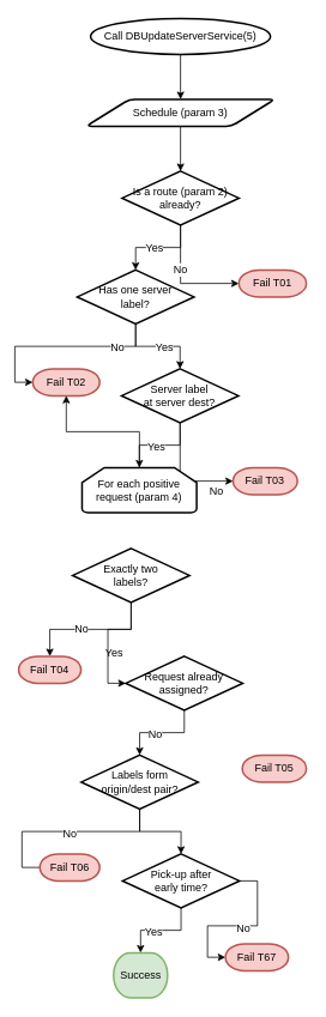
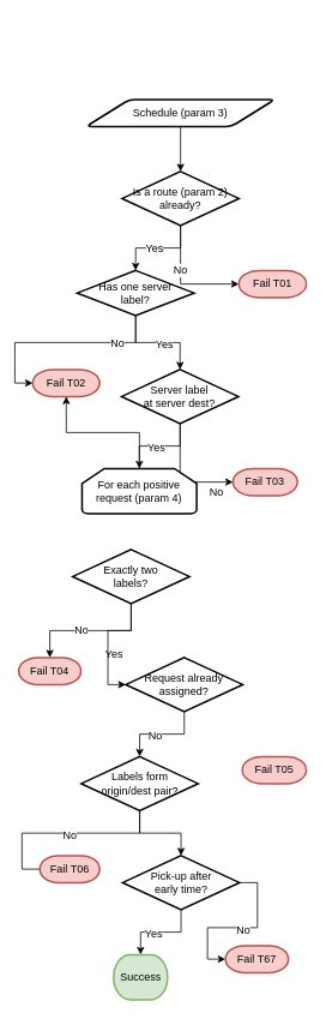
  <mxCell id="0" />
  <mxCell id="1" parent="0" />
  <mxCell id="2" style="edgeStyle=orthogonalEdgeStyle;rounded=0;orthogonalLoop=1;jettySize=auto;html=1;entryX=0.5;entryY=0;entryDx=0;entryDy=0;entryPerimeter=0;" parent="1" source="3" target="10" edge="1"><mxGeometry relative="1" as="geometry" /></mxCell>
  <mxCell id="3" value="Schedule (param 3)" style="shape=parallelogram;html=1;strokeWidth=2;perimeter=parallelogramPerimeter;whiteSpace=wrap;rounded=1;arcSize=12;size=0.23;" parent="1" vertex="1"><mxGeometry x="95" y="110" width="210" height="30" as="geometry" /></mxCell>
- <mxCell id="4" style="edgeStyle=orthogonalEdgeStyle;rounded=0;orthogonalLoop=1;jettySize=auto;html=1;exitX=0.5;exitY=1;exitDx=0;exitDy=0;exitPerimeter=0;entryX=0.5;entryY=0;entryDx=0;entryDy=0;" parent="1" source="5" target="3" edge="1"><mxGeometry relative="1" as="geometry" /></mxCell>
- <mxCell id="5" value="Call DBUpdateServerService(5)" style="strokeWidth=2;html=1;shape=mxgraph.flowchart.start_2;whiteSpace=wrap;" parent="1" vertex="1"><mxGeometry x="100" y="20" width="200" height="40" as="geometry" /></mxCell>
  <mxCell id="6" style="edgeStyle=orthogonalEdgeStyle;rounded=0;orthogonalLoop=1;jettySize=auto;html=1;entryX=0.5;entryY=0;entryDx=0;entryDy=0;entryPerimeter=0;" parent="1" source="10" target="16" edge="1"><mxGeometry relative="1" as="geometry" /></mxCell>
  <mxCell id="7" value="Yes" style="text;html=1;align=center;verticalAlign=middle;resizable=0;points=[];;labelBackgroundColor=#ffffff;" parent="6" vertex="1" connectable="0"><mxGeometry x="0.096" relative="1" as="geometry"><mxPoint as="offset" /></mxGeometry></mxCell>
  <mxCell id="8" style="edgeStyle=orthogonalEdgeStyle;rounded=0;orthogonalLoop=1;jettySize=auto;html=1;entryX=0;entryY=0.5;entryDx=0;entryDy=0;entryPerimeter=0;" parent="1" source="10" target="11" edge="1"><mxGeometry relative="1" as="geometry" /></mxCell>
  <mxCell id="9" value="No" style="text;html=1;align=center;verticalAlign=middle;resizable=0;points=[];;labelBackgroundColor=#ffffff;" parent="8" vertex="1" connectable="0"><mxGeometry x="0.003" y="14" relative="1" as="geometry"><mxPoint x="-0.2" y="-1.2" as="offset" /></mxGeometry></mxCell>
  <mxCell id="10" value="&lt;div&gt;Is a route (param 2) already?&lt;br&gt;&lt;/div&gt;" style="strokeWidth=2;html=1;shape=mxgraph.flowchart.decision;whiteSpace=wrap;" parent="1" vertex="1"><mxGeometry x="135" y="190" width="130" height="60" as="geometry" /></mxCell>
  <mxCell id="11" value="Fail T01" style="strokeWidth=2;html=1;shape=mxgraph.flowchart.terminator;whiteSpace=wrap;fillColor=#f8cecc;strokeColor=#b85450;" parent="1" vertex="1"><mxGeometry x="264.94" y="300" width="75.06" height="30" as="geometry" /></mxCell>
  <mxCell id="12" style="edgeStyle=orthogonalEdgeStyle;rounded=0;orthogonalLoop=1;jettySize=auto;html=1;entryX=0.5;entryY=0;entryDx=0;entryDy=0;entryPerimeter=0;" parent="1" source="16" target="22" edge="1"><mxGeometry relative="1" as="geometry" /></mxCell>
  <mxCell id="13" value="Yes" style="text;html=1;align=center;verticalAlign=middle;resizable=0;points=[];;labelBackgroundColor=#ffffff;" parent="12" vertex="1" connectable="0"><mxGeometry x="0.121" y="-1" relative="1" as="geometry"><mxPoint as="offset" /></mxGeometry></mxCell>
  <mxCell id="14" style="edgeStyle=orthogonalEdgeStyle;rounded=0;orthogonalLoop=1;jettySize=auto;html=1;entryX=0;entryY=0.5;entryDx=0;entryDy=0;entryPerimeter=0;" parent="1" source="16" target="17" edge="1"><mxGeometry relative="1" as="geometry" /></mxCell>
  <mxCell id="15" value="No" style="text;html=1;align=center;verticalAlign=middle;resizable=0;points=[];;labelBackgroundColor=#ffffff;" parent="14" vertex="1" connectable="0"><mxGeometry x="0.129" relative="1" as="geometry"><mxPoint x="78.6" as="offset" /></mxGeometry></mxCell>
- <mxCell id="16" value="&lt;div&gt;Has one server &lt;br&gt;&lt;/div&gt;&lt;div&gt;label?&lt;br&gt;&lt;/div&gt;" style="strokeWidth=2;html=1;shape=mxgraph.flowchart.decision;whiteSpace=wrap;" parent="1" vertex="1"><mxGeometry x="85.06" y="300" width="130" height="60" as="geometry" /></mxCell>
+ <mxCell id="16" value="&lt;div&gt;Has one server &lt;br&gt;&lt;/div&gt;&lt;div&gt;label?&lt;br&gt;&lt;/div&gt;" style="strokeWidth=2;html=1;shape=mxgraph.flowchart.decision;whiteSpace=wrap;" parent="1" vertex="1"><mxGeometry x="85.06" y="300" width="130" height="50" as="geometry" /></mxCell>
  <mxCell id="17" value="Fail T02" style="strokeWidth=2;html=1;shape=mxgraph.flowchart.terminator;whiteSpace=wrap;fillColor=#f8cecc;strokeColor=#b85450;" parent="1" vertex="1"><mxGeometry x="35.66" y="410" width="74.34" height="30" as="geometry" /></mxCell>
  <mxCell id="18" style="edgeStyle=orthogonalEdgeStyle;rounded=0;orthogonalLoop=1;jettySize=auto;html=1;entryX=0.5;entryY=0;entryDx=0;entryDy=0;entryPerimeter=0;" parent="1" source="22" target="25" edge="1"><mxGeometry relative="1" as="geometry" /></mxCell>
  <mxCell id="19" value="Yes" style="text;html=1;align=center;verticalAlign=middle;resizable=0;points=[];;labelBackgroundColor=#ffffff;" parent="18" vertex="1" connectable="0"><mxGeometry x="0.101" y="1" relative="1" as="geometry"><mxPoint as="offset" /></mxGeometry></mxCell>
  <mxCell id="20" style="edgeStyle=orthogonalEdgeStyle;rounded=0;orthogonalLoop=1;jettySize=auto;html=1;entryX=0;entryY=0.5;entryDx=0;entryDy=0;entryPerimeter=0;" parent="1" source="22" target="23" edge="1"><mxGeometry relative="1" as="geometry" /></mxCell>
  <mxCell id="21" value="No" style="text;html=1;align=center;verticalAlign=middle;resizable=0;points=[];;labelBackgroundColor=#ffffff;" parent="20" vertex="1" connectable="0"><mxGeometry x="-0.117" y="20" relative="1" as="geometry"><mxPoint x="20" y="21" as="offset" /></mxGeometry></mxCell>
  <mxCell id="22" value="&lt;div&gt;Server label&lt;/div&gt;&lt;div&gt;at server dest?&lt;br&gt;&lt;/div&gt;" style="strokeWidth=2;html=1;shape=mxgraph.flowchart.decision;whiteSpace=wrap;" parent="1" vertex="1"><mxGeometry x="134.46" y="410" width="130" height="60" as="geometry" /></mxCell>
  <mxCell id="23" value="Fail T03" style="strokeWidth=2;html=1;shape=mxgraph.flowchart.terminator;whiteSpace=wrap;fillColor=#f8cecc;strokeColor=#b85450;" parent="1" vertex="1"><mxGeometry x="258.46" y="520" width="71.54" height="30" as="geometry" /></mxCell>
  <mxCell id="24" style="edgeStyle=orthogonalEdgeStyle;rounded=0;orthogonalLoop=1;jettySize=auto;html=1;" parent="1" source="25" target="17" edge="1"><mxGeometry relative="1" as="geometry"><mxPoint x="153.833" y="619.667" as="targetPoint" /></mxGeometry></mxCell>
  <mxCell id="25" value="For each positive request (param 4)" style="strokeWidth=2;html=1;shape=mxgraph.flowchart.loop_limit;whiteSpace=wrap;" parent="1" vertex="1"><mxGeometry x="90.46" y="520" width="127.5" height="50" as="geometry" /></mxCell>
  <mxCell id="26" style="edgeStyle=orthogonalEdgeStyle;rounded=0;orthogonalLoop=1;jettySize=auto;html=1;entryX=0.5;entryY=0;entryDx=0;entryDy=0;entryPerimeter=0;" parent="1" source="30" target="43" edge="1"><mxGeometry relative="1" as="geometry"><mxPoint x="-35.333" y="839.667" as="targetPoint" /></mxGeometry></mxCell>
  <mxCell id="27" value="Yes" style="text;html=1;align=center;verticalAlign=middle;resizable=0;points=[];;labelBackgroundColor=#ffffff;" parent="26" vertex="1" connectable="0"><mxGeometry x="-0.6" relative="1" as="geometry"><mxPoint x="-19.1" y="25.33" as="offset" /></mxGeometry></mxCell>
  <mxCell id="28" style="edgeStyle=orthogonalEdgeStyle;rounded=0;orthogonalLoop=1;jettySize=auto;html=1;exitX=0.5;exitY=1;exitDx=0;exitDy=0;exitPerimeter=0;entryX=0;entryY=0.5;entryDx=0;entryDy=0;entryPerimeter=0;" parent="1" source="30" target="33" edge="1"><mxGeometry relative="1" as="geometry" /></mxCell>
  <mxCell id="29" value="No" style="text;html=1;align=center;verticalAlign=middle;resizable=0;points=[];;labelBackgroundColor=#ffffff;" parent="28" vertex="1" connectable="0"><mxGeometry x="-0.452" y="-1" relative="1" as="geometry"><mxPoint x="-48.6" as="offset" /></mxGeometry></mxCell>
  <mxCell id="30" value="&lt;div&gt;Exactly two&lt;br&gt;&lt;/div&gt;&lt;div&gt;labels?&lt;br&gt;&lt;/div&gt;" style="strokeWidth=2;html=1;shape=mxgraph.flowchart.decision;whiteSpace=wrap;" parent="1" vertex="1"><mxGeometry x="80" y="610" width="130" height="60" as="geometry" /></mxCell>
  <mxCell id="31" style="edgeStyle=orthogonalEdgeStyle;rounded=0;orthogonalLoop=1;jettySize=auto;html=1;entryX=0.5;entryY=0;entryDx=0;entryDy=0;entryPerimeter=0;" parent="1" source="33" target="40" edge="1"><mxGeometry relative="1" as="geometry" /></mxCell>
  <mxCell id="32" value="No" style="text;html=1;align=center;verticalAlign=middle;resizable=0;points=[];;labelBackgroundColor=#ffffff;" parent="31" vertex="1" connectable="0"><mxGeometry x="0.167" y="1" relative="1" as="geometry"><mxPoint as="offset" /></mxGeometry></mxCell>
  <mxCell id="33" value="&lt;div&gt;Request already&lt;/div&gt;&lt;div&gt;assigned?&lt;br&gt;&lt;/div&gt;" style="strokeWidth=2;html=1;shape=mxgraph.flowchart.decision;whiteSpace=wrap;" parent="1" vertex="1"><mxGeometry x="139.17" y="730" width="130" height="60" as="geometry" /></mxCell>
  <mxCell id="34" value="Fail T05" style="strokeWidth=2;html=1;shape=mxgraph.flowchart.terminator;whiteSpace=wrap;fillColor=#f8cecc;strokeColor=#b85450;" parent="1" vertex="1"><mxGeometry x="268.77" y="840" width="71.23" height="30" as="geometry" /></mxCell>
  <mxCell id="35" style="edgeStyle=orthogonalEdgeStyle;rounded=0;orthogonalLoop=1;jettySize=auto;html=1;entryX=0.5;entryY=0;entryDx=0;entryDy=0;entryPerimeter=0;exitX=0.5;exitY=1;exitDx=0;exitDy=0;exitPerimeter=0;" parent="1" source="44" target="42" edge="1"><mxGeometry relative="1" as="geometry" /></mxCell>
  <mxCell id="36" value="Yes" style="text;html=1;align=center;verticalAlign=middle;resizable=0;points=[];;labelBackgroundColor=#ffffff;" parent="35" vertex="1" connectable="0"><mxGeometry x="0.173" y="1" relative="1" as="geometry"><mxPoint as="offset" /></mxGeometry></mxCell>
  <mxCell id="37" style="edgeStyle=orthogonalEdgeStyle;rounded=0;orthogonalLoop=1;jettySize=auto;html=1;entryX=0;entryY=0.5;entryDx=0;entryDy=0;entryPerimeter=0;endArrow=none;" parent="1" source="40" target="41" edge="1"><mxGeometry relative="1" as="geometry" /></mxCell>
  <mxCell id="38" value="No" style="text;html=1;align=center;verticalAlign=middle;resizable=0;points=[];;labelBackgroundColor=#ffffff;" parent="37" vertex="1" connectable="0"><mxGeometry x="-0.044" y="2" relative="1" as="geometry"><mxPoint as="offset" /></mxGeometry></mxCell>
  <mxCell id="39" style="edgeStyle=orthogonalEdgeStyle;rounded=0;orthogonalLoop=1;jettySize=auto;html=1;entryX=0.5;entryY=0;entryDx=0;entryDy=0;entryPerimeter=0;" parent="1" source="40" target="44" edge="1"><mxGeometry relative="1" as="geometry" /></mxCell>
  <mxCell id="40" value="&lt;div&gt;Labels form&lt;/div&gt;&lt;div&gt;origin/dest pair?&lt;br&gt;&lt;/div&gt;" style="strokeWidth=2;html=1;shape=mxgraph.flowchart.decision;whiteSpace=wrap;" parent="1" vertex="1"><mxGeometry x="89.57" y="840" width="130" height="60" as="geometry" /></mxCell>
  <mxCell id="41" value="Fail T06" style="strokeWidth=2;html=1;shape=mxgraph.flowchart.terminator;whiteSpace=wrap;fillColor=#f8cecc;strokeColor=#b85450;" parent="1" vertex="1"><mxGeometry x="43.57" y="950" width="66.43" height="30" as="geometry" /></mxCell>
  <mxCell id="42" value="Success" style="strokeWidth=2;html=1;shape=mxgraph.flowchart.terminator;whiteSpace=wrap;fillColor=#d5e8d4;strokeColor=#82b366;" parent="1" vertex="1"><mxGeometry x="125.57" y="1060" width="60" height="50" as="geometry" /></mxCell>
  <mxCell id="43" value="Fail T04" style="strokeWidth=2;html=1;shape=mxgraph.flowchart.terminator;whiteSpace=wrap;fillColor=#f8cecc;strokeColor=#b85450;" parent="1" vertex="1"><mxGeometry x="20" y="730" width="69.25" height="30" as="geometry" /></mxCell>
  <mxCell id="44" value="&lt;div&gt;Pick-up after&lt;/div&gt;&lt;div&gt;early time?&lt;br&gt;&lt;/div&gt;" style="strokeWidth=2;html=1;shape=mxgraph.flowchart.decision;whiteSpace=wrap;" parent="1" vertex="1"><mxGeometry x="135.57" y="950" width="130" height="60" as="geometry" /></mxCell>
  <mxCell id="45" style="edgeStyle=orthogonalEdgeStyle;rounded=0;orthogonalLoop=1;jettySize=auto;html=1;entryX=0;entryY=0.5;entryDx=0;entryDy=0;entryPerimeter=0;exitX=1;exitY=0.5;exitDx=0;exitDy=0;exitPerimeter=0;" parent="1" source="44" target="47" edge="1"><mxGeometry relative="1" as="geometry"><mxPoint x="239.67" y="979.667" as="sourcePoint" /></mxGeometry></mxCell>
  <mxCell id="46" value="No" style="text;html=1;align=center;verticalAlign=middle;resizable=0;points=[];;labelBackgroundColor=#ffffff;" parent="45" vertex="1" connectable="0"><mxGeometry x="-0.044" y="2" relative="1" as="geometry"><mxPoint as="offset" /></mxGeometry></mxCell>
  <mxCell id="47" value="Fail T67" style="strokeWidth=2;html=1;shape=mxgraph.flowchart.terminator;whiteSpace=wrap;fillColor=#f8cecc;strokeColor=#b85450;" parent="1" vertex="1"><mxGeometry x="250" y="1050" width="70" height="30" as="geometry" /></mxCell>
